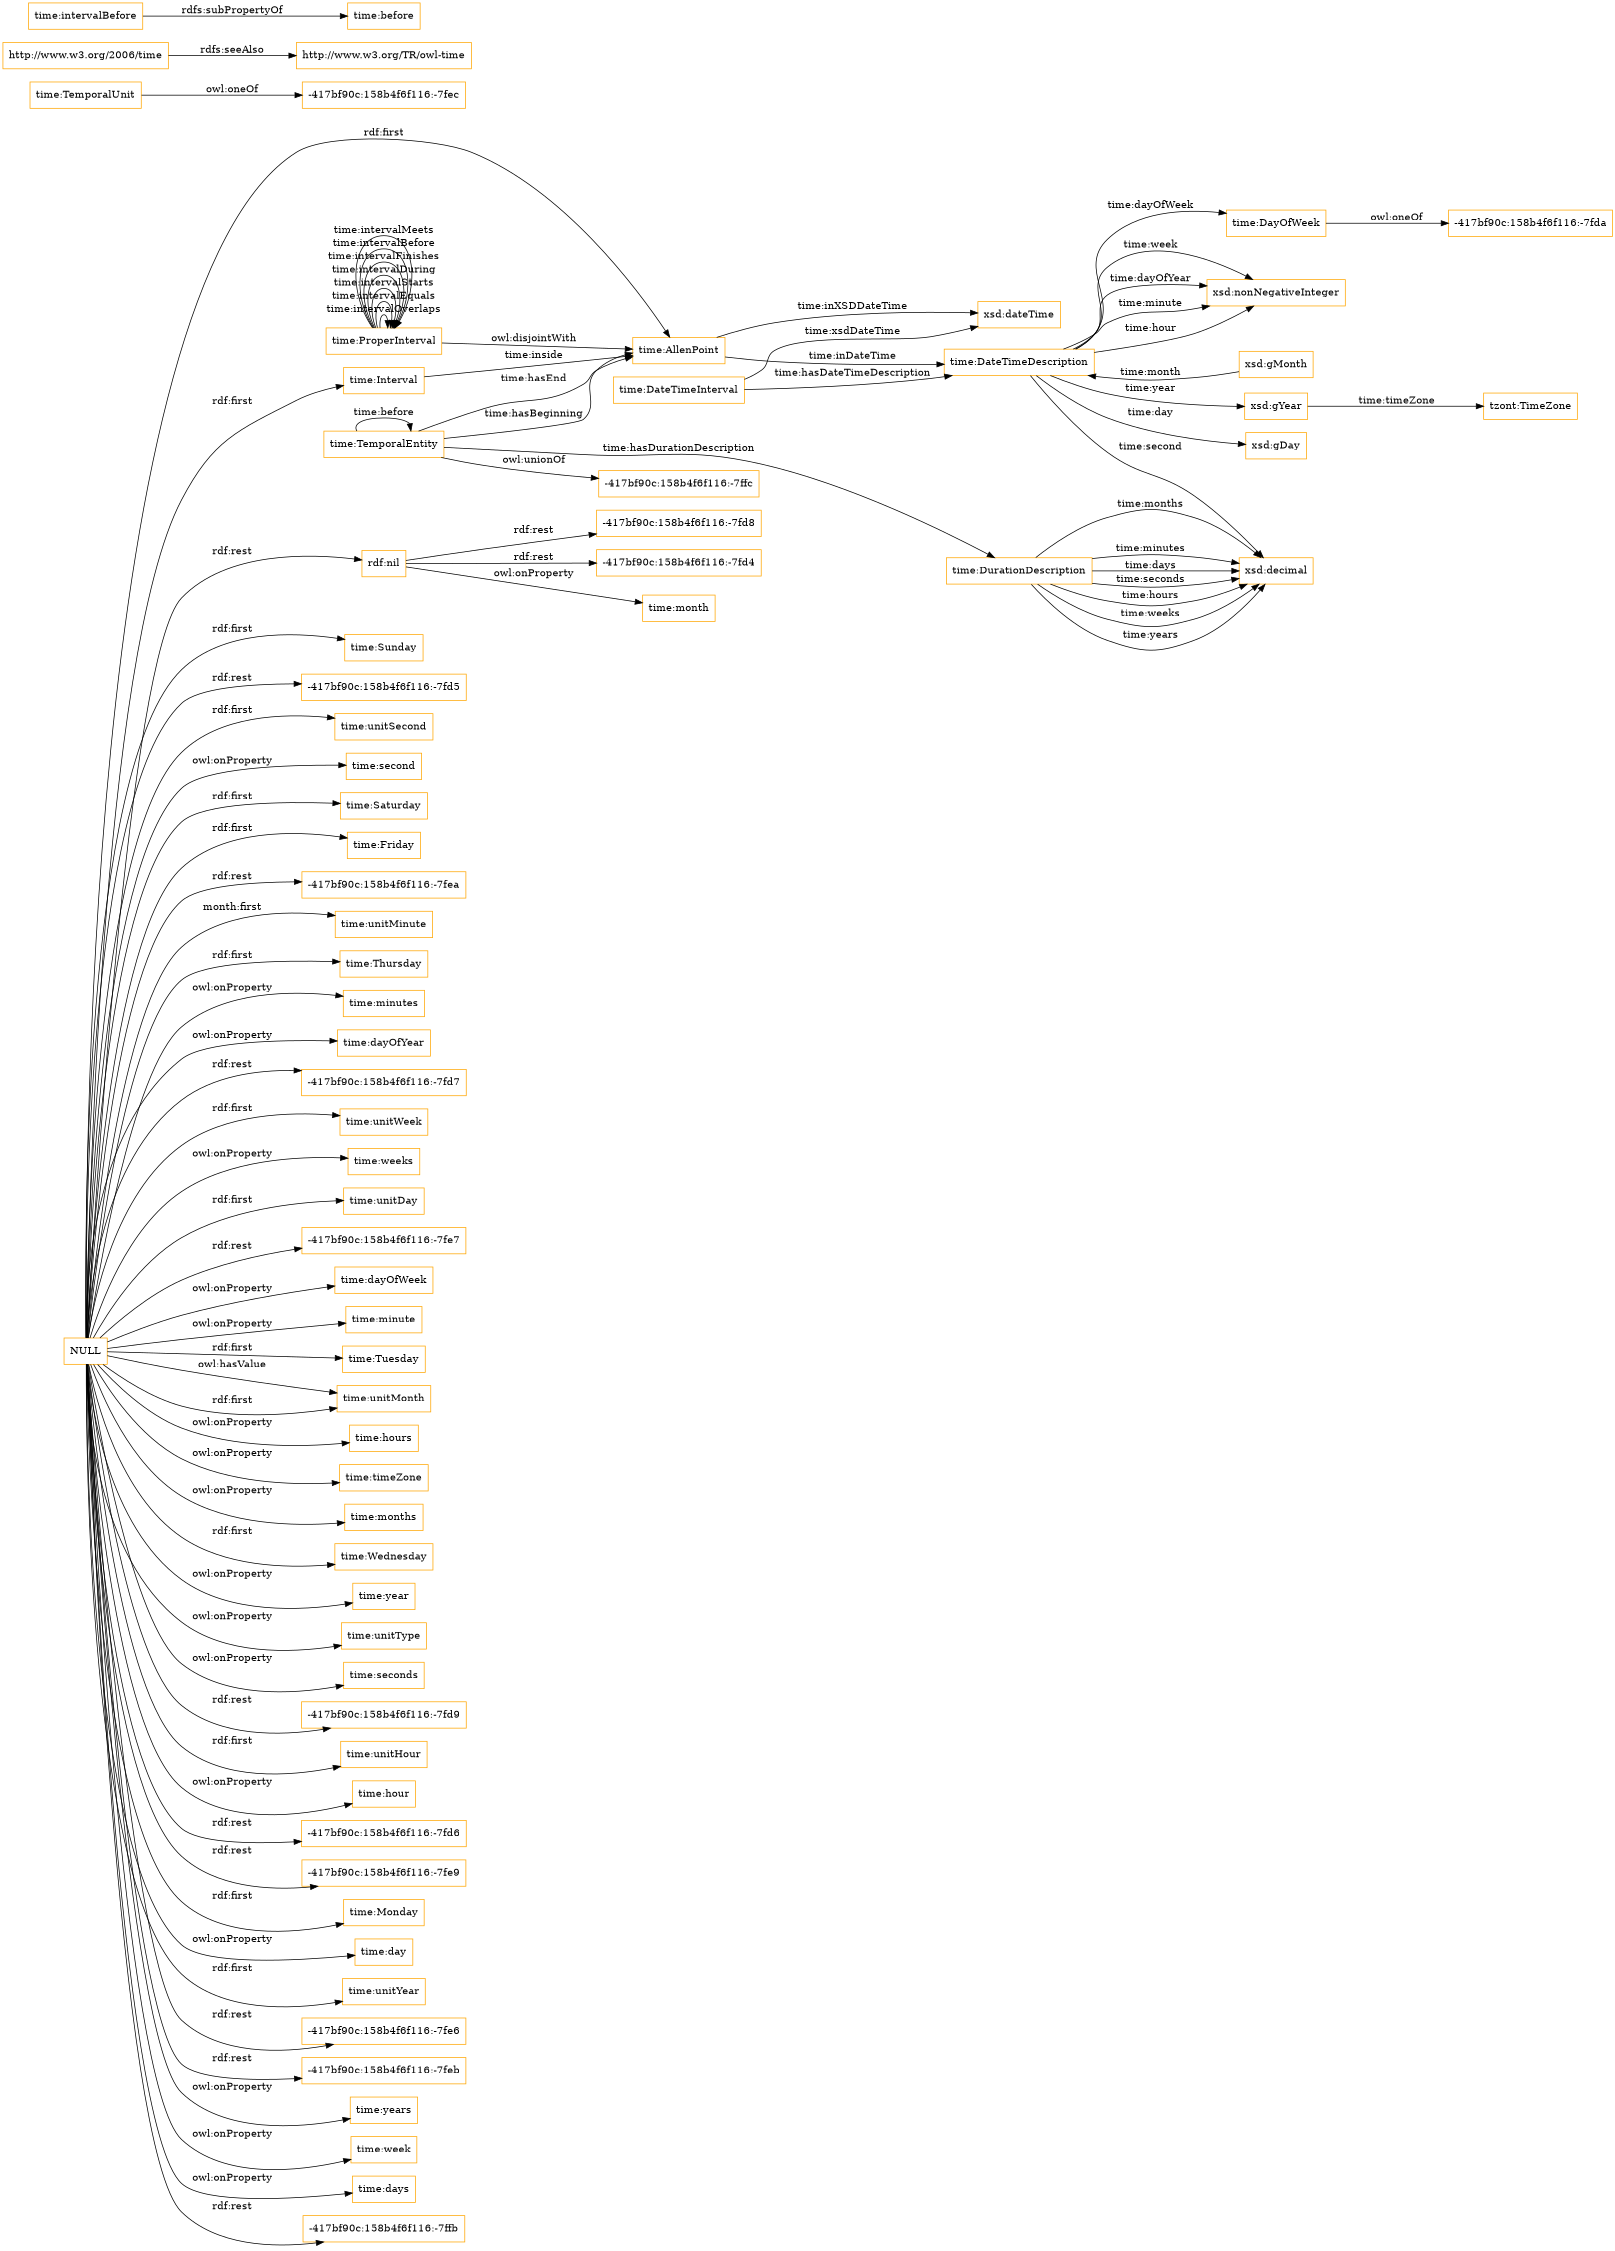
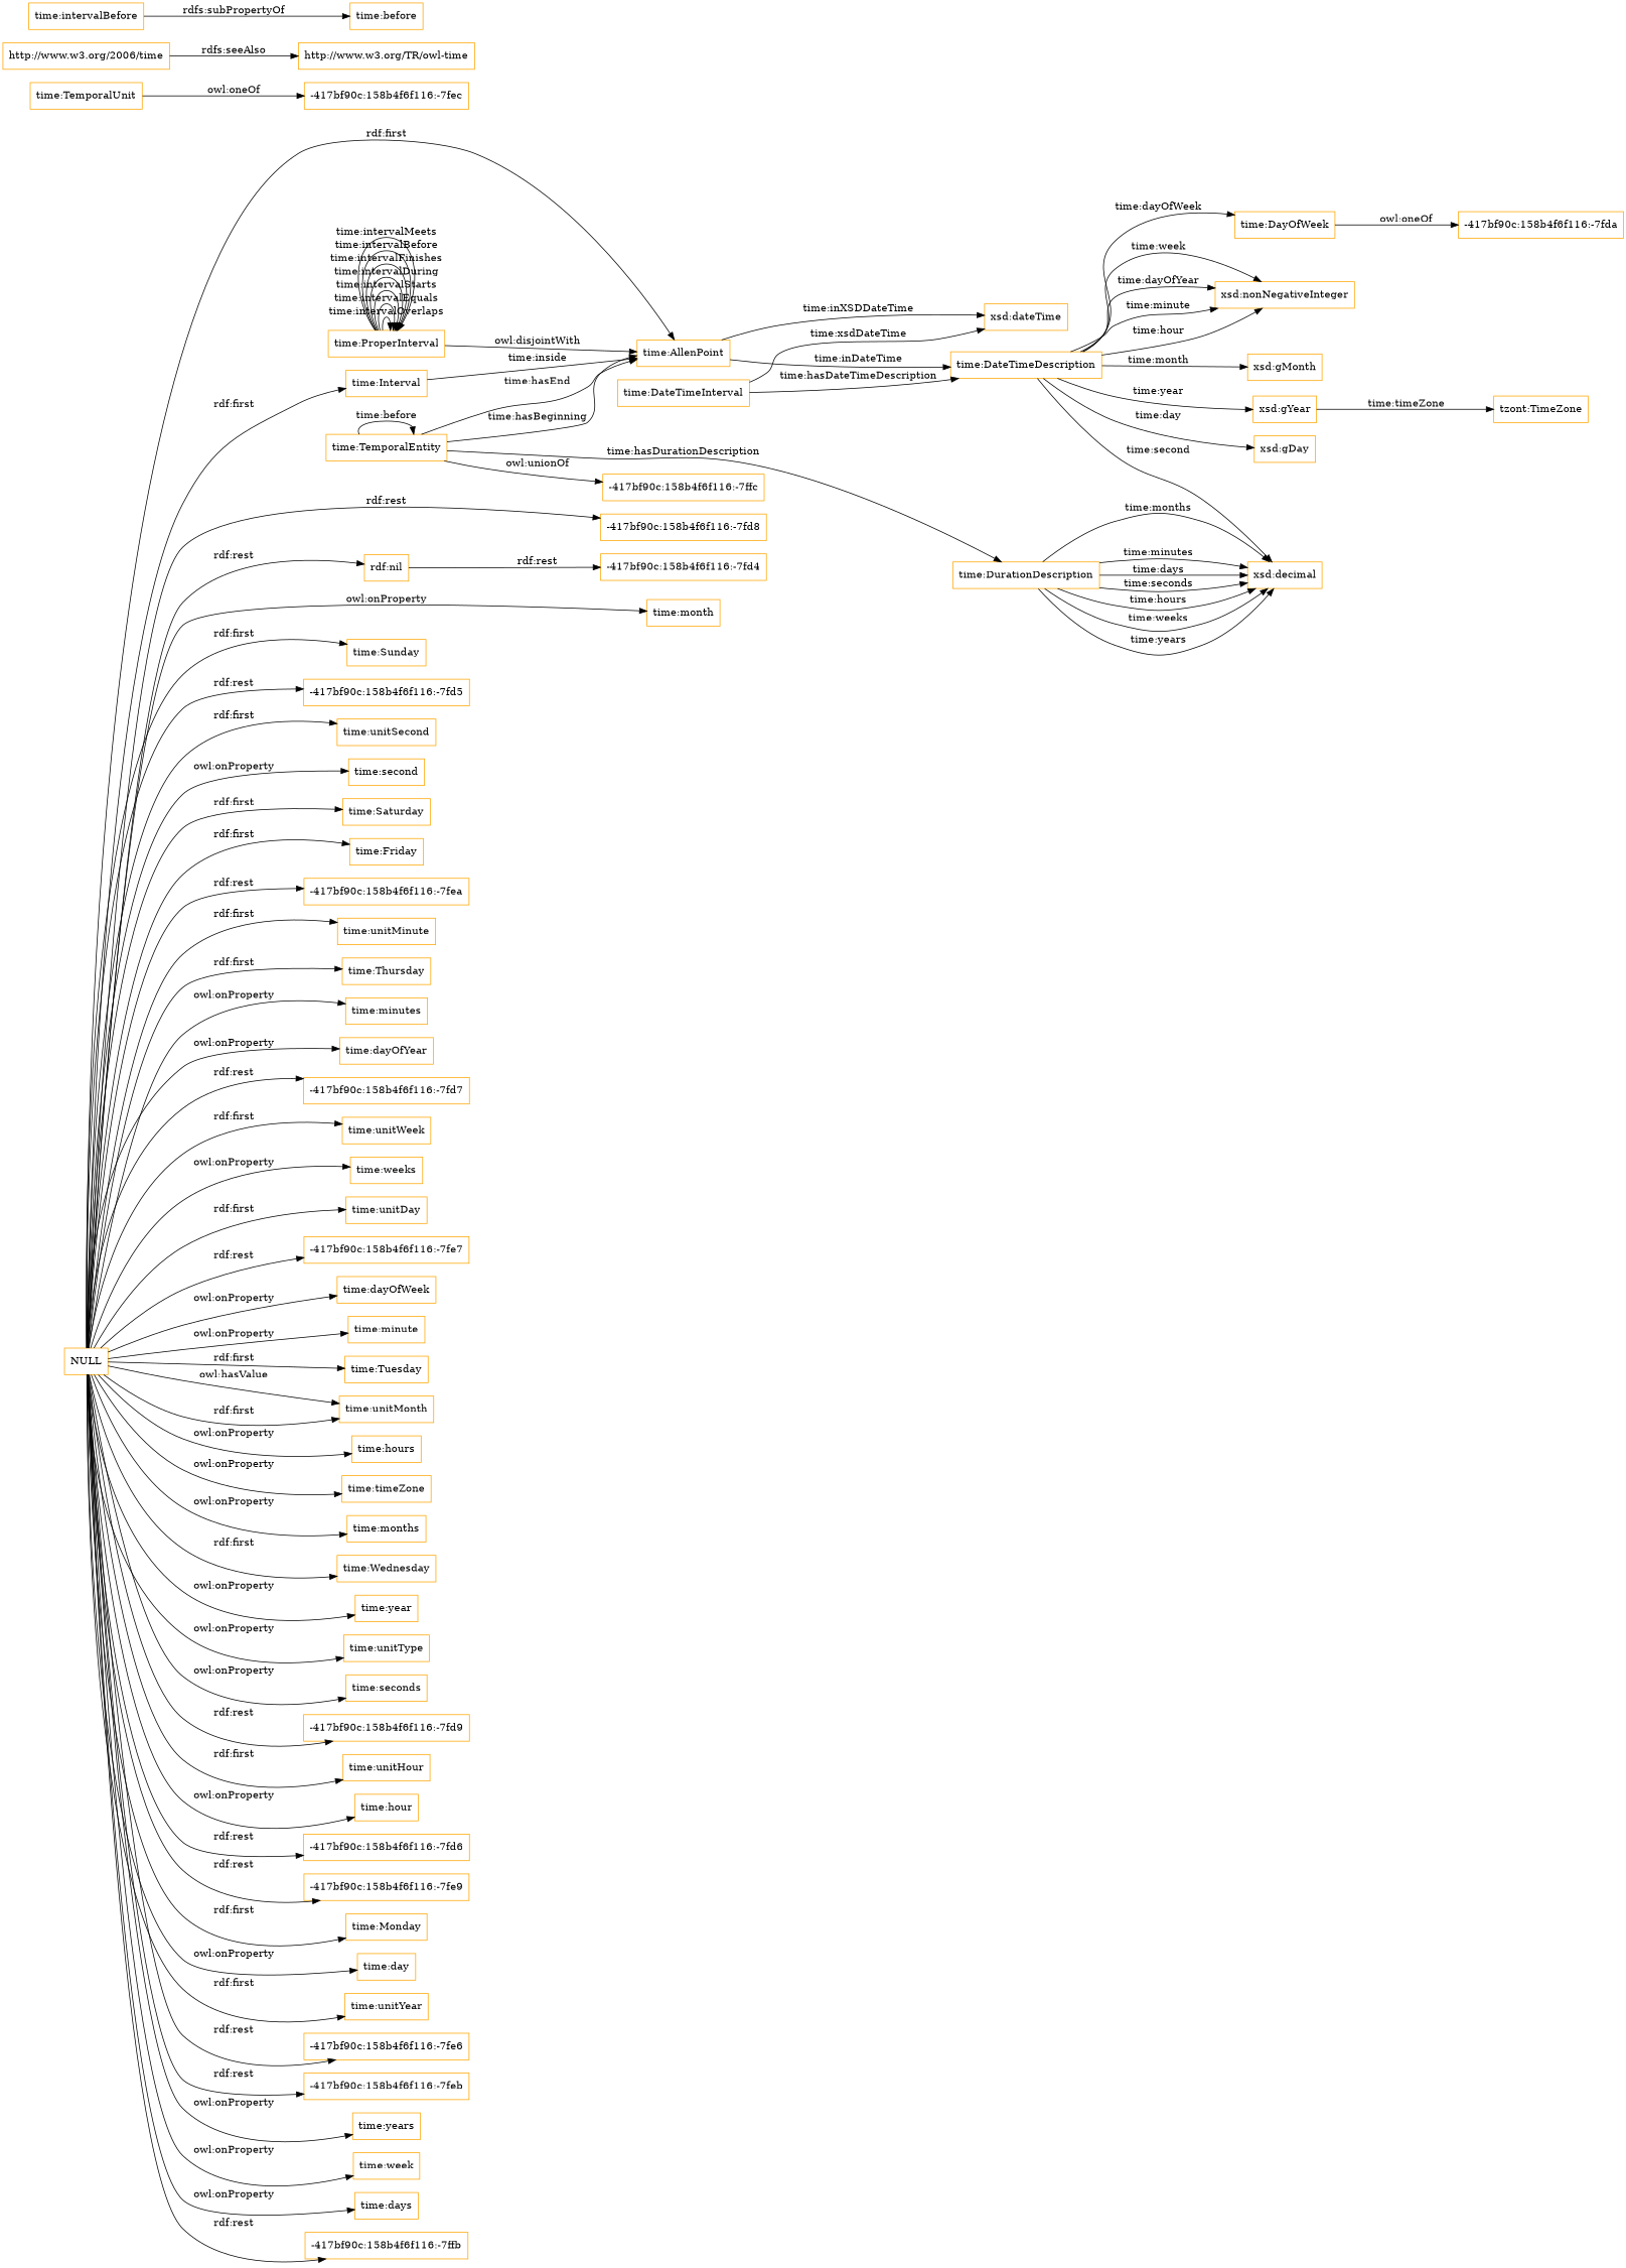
  digraph {
    rankdir=LR
    node [color=orange shape=rectangle]
    "time:DateTimeInterval"
    "time:DateTimeDescription"
    "xsd:dateTime"
    "xsd:decimal"
    "time:DayOfWeek"
    "xsd:nonNegativeInteger"
    "xsd:gYear"
    "xsd:gDay"
    "xsd:gMonth"
    "time:DurationDescription"
    "time:ProperInterval"
    "time:AllenPoint"
    "time:Interval"
    "time:TemporalEntity"
    "-417bf90c:158b4f6f116:-7ffc"
    "time:TemporalUnit"
    "-417bf90c:158b4f6f116:-7fec"
    "-417bf90c:158b4f6f116:-7fda"
    "tzont:TimeZone"
    "http://www.w3.org/2006/time"
    "http://www.w3.org/TR/owl-time"
    NULL
    "-417bf90c:158b4f6f116:-7fd8"
    "time:Sunday"
    "-417bf90c:158b4f6f116:-7fd5"
    "time:unitSecond"
    "time:second"
    "time:month"
    "time:Saturday"
    "time:Friday"
    "-417bf90c:158b4f6f116:-7fea"
    "time:unitMinute"
    "time:Thursday"
    "time:minutes"
    "time:dayOfYear"
    "-417bf90c:158b4f6f116:-7fd7"
    "time:unitWeek"
    "time:weeks"
    "time:unitDay"
    "-417bf90c:158b4f6f116:-7fe7"
    "time:dayOfWeek"
    "time:minute"
    "time:Tuesday"
    "rdf:nil"
    "time:unitMonth"
    "time:hours"
    "time:timeZone"
    "time:months"
    "time:Wednesday"
    "time:year"
    "time:unitType"
    "time:seconds"
    "-417bf90c:158b4f6f116:-7fd9"
    "time:unitHour"
    "time:hour"
    "-417bf90c:158b4f6f116:-7fd6"
    "-417bf90c:158b4f6f116:-7fe9"
    "time:Monday"
    "time:day"
    "time:unitYear"
    "-417bf90c:158b4f6f116:-7fe6"
    "-417bf90c:158b4f6f116:-7feb"
    "time:years"
    "time:week"
    "time:days"
    "-417bf90c:158b4f6f116:-7ffb"
    "-417bf90c:158b4f6f116:-7fd4"
    "time:intervalBefore"
    "time:before"
    "time:DateTimeInterval" -> "time:DateTimeDescription" [label="time:hasDateTimeDescription"]
    "time:DateTimeInterval" -> "xsd:dateTime" [label="time:xsdDateTime"]
    "time:DateTimeDescription" -> "xsd:decimal" [label="time:second"]
    "time:DateTimeDescription" -> "time:DayOfWeek" [label="time:dayOfWeek"]
    "time:DateTimeDescription" -> "xsd:nonNegativeInteger" [label="time:hour"]
    "time:DateTimeDescription" -> "xsd:nonNegativeInteger" [label="time:week"]
    "time:DateTimeDescription" -> "xsd:nonNegativeInteger" [label="time:dayOfYear"]
    "time:DateTimeDescription" -> "xsd:nonNegativeInteger" [label="time:minute"]
    "time:DateTimeDescription" -> "xsd:gYear" [label="time:year"]
    "time:DateTimeDescription" -> "xsd:gDay" [label="time:day"]
-   "xsd:gMonth" -> "time:DateTimeDescription" [label="time:month"]
+   "time:DateTimeDescription" -> "xsd:gMonth" [label="time:month"]
    "time:DayOfWeek" -> "-417bf90c:158b4f6f116:-7fda" [label="owl:oneOf"]
    "xsd:gYear" -> "tzont:TimeZone" [label="time:timeZone"]
    "time:DurationDescription" -> "xsd:decimal" [label="time:days"]
    "time:DurationDescription" -> "xsd:decimal" [label="time:seconds"]
    "time:DurationDescription" -> "xsd:decimal" [label="time:hours"]
    "time:DurationDescription" -> "xsd:decimal" [label="time:weeks"]
    "time:DurationDescription" -> "xsd:decimal" [label="time:years"]
    "time:DurationDescription" -> "xsd:decimal" [label="time:months"]
    "time:DurationDescription" -> "xsd:decimal" [label="time:minutes"]
    "time:ProperInterval" -> "time:ProperInterval" [label="time:intervalOverlaps"]
    "time:ProperInterval" -> "time:ProperInterval" [label="time:intervalEquals"]
    "time:ProperInterval" -> "time:ProperInterval" [label="time:intervalStarts"]
    "time:ProperInterval" -> "time:ProperInterval" [label="time:intervalDuring"]
    "time:ProperInterval" -> "time:ProperInterval" [label="time:intervalFinishes"]
    "time:ProperInterval" -> "time:ProperInterval" [label="time:intervalBefore"]
    "time:ProperInterval" -> "time:ProperInterval" [label="time:intervalMeets"]
    "time:ProperInterval" -> "time:AllenPoint" [label="owl:disjointWith"]
    "time:AllenPoint" -> "time:DateTimeDescription" [label="time:inDateTime"]
    "time:AllenPoint" -> "xsd:dateTime" [label="time:inXSDDateTime"]
    "time:Interval" -> "time:AllenPoint" [label="time:inside"]
    "time:TemporalEntity" -> "time:DurationDescription" [label="time:hasDurationDescription"]
    "time:TemporalEntity" -> "time:AllenPoint" [label="time:hasBeginning"]
    "time:TemporalEntity" -> "time:AllenPoint" [label="time:hasEnd"]
    "time:TemporalEntity" -> "time:TemporalEntity" [label="time:before"]
    "time:TemporalEntity" -> "-417bf90c:158b4f6f116:-7ffc" [label="owl:unionOf"]
    "time:TemporalUnit" -> "-417bf90c:158b4f6f116:-7fec" [label="owl:oneOf"]
    "http://www.w3.org/2006/time" -> "http://www.w3.org/TR/owl-time" [label="rdfs:seeAlso"]
    NULL -> "time:AllenPoint" [label="rdf:first"]
    NULL -> "time:Interval" [label="rdf:first"]
-   "rdf:nil" -> "-417bf90c:158b4f6f116:-7fd8" [label="rdf:rest"]
+   NULL -> "-417bf90c:158b4f6f116:-7fd8" [label="rdf:rest"]
    NULL -> "time:Sunday" [label="rdf:first"]
    NULL -> "-417bf90c:158b4f6f116:-7fd5" [label="rdf:rest"]
    NULL -> "time:unitSecond" [label="rdf:first"]
    NULL -> "time:second" [label="owl:onProperty"]
-   "rdf:nil" -> "time:month" [label="owl:onProperty"]
+   NULL -> "time:month" [label="owl:onProperty"]
    NULL -> "time:Saturday" [label="rdf:first"]
    NULL -> "time:Friday" [label="rdf:first"]
    NULL -> "-417bf90c:158b4f6f116:-7fea" [label="rdf:rest"]
-   NULL -> "time:unitMinute" [label="month:first"]
+   NULL -> "time:unitMinute" [label="rdf:first"]
    NULL -> "time:Thursday" [label="rdf:first"]
    NULL -> "time:minutes" [label="owl:onProperty"]
    NULL -> "time:dayOfYear" [label="owl:onProperty"]
    NULL -> "-417bf90c:158b4f6f116:-7fd7" [label="rdf:rest"]
    NULL -> "time:unitWeek" [label="rdf:first"]
    NULL -> "time:weeks" [label="owl:onProperty"]
    NULL -> "time:unitDay" [label="rdf:first"]
    NULL -> "-417bf90c:158b4f6f116:-7fe7" [label="rdf:rest"]
    NULL -> "time:dayOfWeek" [label="owl:onProperty"]
    NULL -> "time:minute" [label="owl:onProperty"]
    NULL -> "time:Tuesday" [label="rdf:first"]
    NULL -> "rdf:nil" [label="rdf:rest"]
    NULL -> "time:unitMonth" [label="rdf:first"]
    NULL -> "time:unitMonth" [label="owl:hasValue"]
    NULL -> "time:hours" [label="owl:onProperty"]
    NULL -> "time:timeZone" [label="owl:onProperty"]
    NULL -> "time:months" [label="owl:onProperty"]
    NULL -> "time:Wednesday" [label="rdf:first"]
    NULL -> "time:year" [label="owl:onProperty"]
    NULL -> "time:unitType" [label="owl:onProperty"]
    NULL -> "time:seconds" [label="owl:onProperty"]
    NULL -> "-417bf90c:158b4f6f116:-7fd9" [label="rdf:rest"]
    NULL -> "time:unitHour" [label="rdf:first"]
    NULL -> "time:hour" [label="owl:onProperty"]
    NULL -> "-417bf90c:158b4f6f116:-7fd6" [label="rdf:rest"]
    NULL -> "-417bf90c:158b4f6f116:-7fe9" [label="rdf:rest"]
    NULL -> "time:Monday" [label="rdf:first"]
    NULL -> "time:day" [label="owl:onProperty"]
    NULL -> "time:unitYear" [label="rdf:first"]
    NULL -> "-417bf90c:158b4f6f116:-7fe6" [label="rdf:rest"]
    NULL -> "-417bf90c:158b4f6f116:-7feb" [label="rdf:rest"]
    NULL -> "time:years" [label="owl:onProperty"]
    NULL -> "time:week" [label="owl:onProperty"]
    NULL -> "time:days" [label="owl:onProperty"]
    NULL -> "-417bf90c:158b4f6f116:-7ffb" [label="rdf:rest"]
    "rdf:nil" -> "-417bf90c:158b4f6f116:-7fd4" [label="rdf:rest"]
    "time:intervalBefore" -> "time:before" [label="rdfs:subPropertyOf"]
  }
